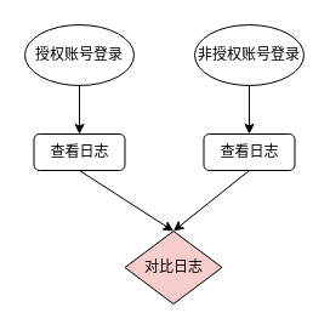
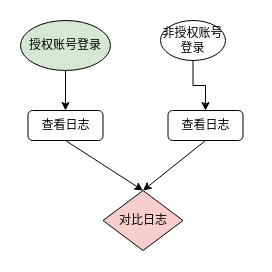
  <mxCell id="0" />
  <mxCell id="1" parent="0" />
  <mxCell id="2" style="edgeStyle=orthogonalEdgeStyle;rounded=0;orthogonalLoop=1;jettySize=auto;html=1;exitX=0.5;exitY=1;exitDx=0;exitDy=0;" edge="1" parent="1" source="4"><mxGeometry relative="1" as="geometry"><mxPoint x="65" y="70" as="targetPoint" /></mxGeometry></mxCell>
  <mxCell id="3" style="edgeStyle=orthogonalEdgeStyle;rounded=0;orthogonalLoop=1;jettySize=auto;html=1;exitX=0.5;exitY=1;exitDx=0;exitDy=0;entryX=0.5;entryY=0;entryDx=0;entryDy=0;" edge="1" parent="1" source="4" target="7"><mxGeometry relative="1" as="geometry" /></mxCell>
- <mxCell id="4" value="授权账号登录" style="ellipse;whiteSpace=wrap;html=1;" vertex="1" parent="1"><mxGeometry x="20" y="20" width="90" height="50" as="geometry" /></mxCell>
+ <mxCell id="4" value="授权账号登录" style="ellipse;whiteSpace=wrap;html=1;fillColor=#d5e8d4;" vertex="1" parent="1"><mxGeometry x="20" y="20" width="90" height="50" as="geometry" /></mxCell>
  <mxCell id="5" style="edgeStyle=orthogonalEdgeStyle;rounded=0;orthogonalLoop=1;jettySize=auto;html=1;exitX=0.5;exitY=1;exitDx=0;exitDy=0;entryX=0.5;entryY=0;entryDx=0;entryDy=0;" edge="1" parent="1" source="6" target="8"><mxGeometry relative="1" as="geometry" /></mxCell>
- <mxCell id="6" value="非授权账号登录" style="ellipse;whiteSpace=wrap;html=1;" vertex="1" parent="1"><mxGeometry x="160" y="20" width="90" height="50" as="geometry" /></mxCell>
+ <mxCell id="6" value="非授权账号登录" style="ellipse;whiteSpace=wrap;html=1;" vertex="1" parent="1"><mxGeometry x="160" y="20" width="65" height="40" as="geometry" /></mxCell>
  <mxCell id="7" value="查看日志" style="rounded=1;whiteSpace=wrap;html=1;" vertex="1" parent="1"><mxGeometry x="27.5" y="110" width="75" height="30" as="geometry" /></mxCell>
  <mxCell id="8" value="查看日志" style="rounded=1;whiteSpace=wrap;html=1;" vertex="1" parent="1"><mxGeometry x="167.5" y="110" width="75" height="30" as="geometry" /></mxCell>
  <mxCell id="9" value="对比日志" style="rhombus;whiteSpace=wrap;html=1;fillColor=#f8cecc;" vertex="1" parent="1"><mxGeometry x="102.5" y="190" width="80" height="60" as="geometry" /></mxCell>
  <mxCell id="10" value="" style="endArrow=classic;html=1;rounded=0;exitX=0.5;exitY=1;exitDx=0;exitDy=0;entryX=0.5;entryY=0;entryDx=0;entryDy=0;" edge="1" parent="1" source="7" target="9"><mxGeometry width="50" height="50" relative="1" as="geometry"><mxPoint x="330" y="240" as="sourcePoint" /><mxPoint x="380" y="190" as="targetPoint" /></mxGeometry></mxCell>
  <mxCell id="11" value="" style="endArrow=classic;html=1;rounded=0;exitX=0.5;exitY=1;exitDx=0;exitDy=0;entryX=0.5;entryY=0;entryDx=0;entryDy=0;" edge="1" parent="1" source="8" target="9"><mxGeometry width="50" height="50" relative="1" as="geometry"><mxPoint x="330" y="240" as="sourcePoint" /><mxPoint x="380" y="190" as="targetPoint" /></mxGeometry></mxCell>
